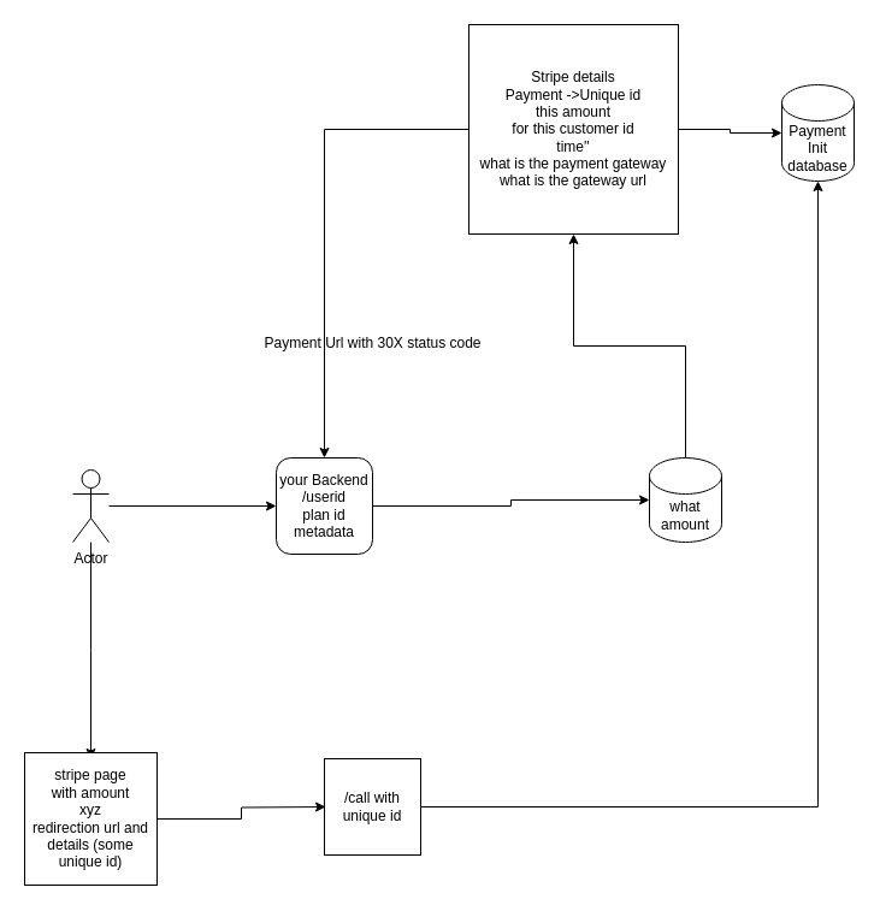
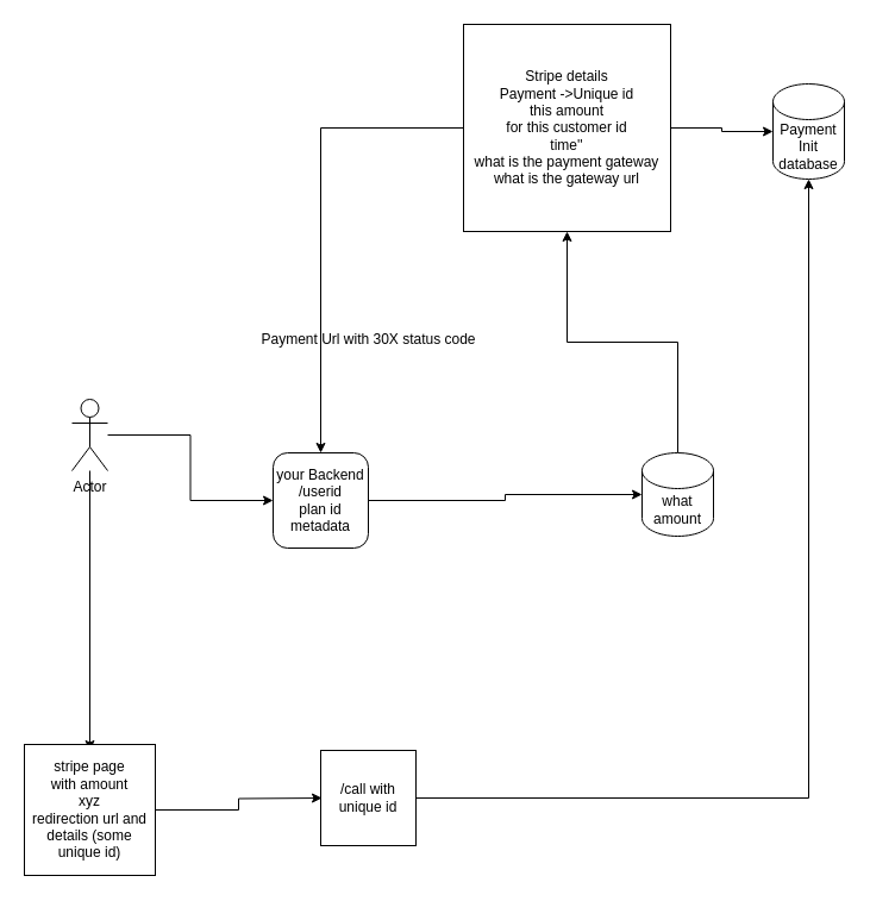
  <mxCell id="0" />
  <mxCell id="1" parent="0" />
  <mxCell id="2" style="edgeStyle=orthogonalEdgeStyle;rounded=0;orthogonalLoop=1;jettySize=auto;html=1;entryX=0;entryY=0.5;entryDx=0;entryDy=0;" parent="1" source="4" target="6" edge="1"><mxGeometry relative="1" as="geometry"><mxPoint x="190" y="420" as="targetPoint" /></mxGeometry></mxCell>
  <mxCell id="3" style="edgeStyle=orthogonalEdgeStyle;rounded=0;orthogonalLoop=1;jettySize=auto;html=1;" parent="1" source="4" edge="1"><mxGeometry relative="1" as="geometry"><mxPoint x="75" y="630" as="targetPoint" /></mxGeometry></mxCell>
- <mxCell id="4" value="Actor" style="shape=umlActor;verticalLabelPosition=bottom;verticalAlign=top;html=1;outlineConnect=0;" parent="1" vertex="1"><mxGeometry x="60" y="390" width="30" height="60" as="geometry" /></mxCell>
+ <mxCell id="4" value="Actor" style="shape=umlActor;verticalLabelPosition=bottom;verticalAlign=top;html=1;outlineConnect=0;" parent="1" vertex="1"><mxGeometry x="60" y="335" width="30" height="60" as="geometry" /></mxCell>
  <mxCell id="5" style="edgeStyle=orthogonalEdgeStyle;rounded=0;orthogonalLoop=1;jettySize=auto;html=1;entryX=0;entryY=0.5;entryDx=0;entryDy=0;entryPerimeter=0;" parent="1" source="6" target="8" edge="1"><mxGeometry relative="1" as="geometry"><mxPoint x="529" y="420" as="targetPoint" /></mxGeometry></mxCell>
  <mxCell id="6" value="your Backend&lt;div&gt;/userid&lt;/div&gt;&lt;div&gt;plan id&lt;/div&gt;&lt;div&gt;metadata&lt;/div&gt;" style="whiteSpace=wrap;html=1;aspect=fixed;rounded=1;" parent="1" vertex="1"><mxGeometry x="229" y="380" width="80" height="80" as="geometry" /></mxCell>
  <mxCell id="7" style="edgeStyle=orthogonalEdgeStyle;rounded=0;orthogonalLoop=1;jettySize=auto;html=1;" parent="1" source="8" target="11" edge="1"><mxGeometry relative="1" as="geometry"><mxPoint x="439" y="210" as="targetPoint" /></mxGeometry></mxCell>
  <mxCell id="8" value="what amount" style="shape=cylinder3;whiteSpace=wrap;html=1;boundedLbl=1;backgroundOutline=1;size=15;" parent="1" vertex="1"><mxGeometry x="539" y="380" width="60" height="70" as="geometry" /></mxCell>
  <mxCell id="9" style="edgeStyle=orthogonalEdgeStyle;rounded=0;orthogonalLoop=1;jettySize=auto;html=1;" parent="1" source="11" target="12" edge="1"><mxGeometry relative="1" as="geometry" /></mxCell>
  <mxCell id="10" style="edgeStyle=orthogonalEdgeStyle;rounded=0;orthogonalLoop=1;jettySize=auto;html=1;entryX=0.5;entryY=0;entryDx=0;entryDy=0;" parent="1" source="11" target="6" edge="1"><mxGeometry relative="1" as="geometry" /></mxCell>
  <mxCell id="11" value="Stripe details&lt;br&gt;Payment -&amp;gt;Unique id&lt;br&gt;this amount&lt;div&gt;for this customer id&lt;/div&gt;&lt;div&gt;time''&lt;/div&gt;&lt;div&gt;&lt;span style=&quot;background-color: transparent; color: light-dark(rgb(0, 0, 0), rgb(255, 255, 255));&quot;&gt;what is the payment gateway&lt;/span&gt;&lt;/div&gt;&lt;div&gt;what is the gateway url&lt;/div&gt;" style="whiteSpace=wrap;html=1;aspect=fixed;" parent="1" vertex="1"><mxGeometry x="389" y="20" width="174" height="174" as="geometry" /></mxCell>
  <mxCell id="12" value="Payment Init database" style="shape=cylinder3;whiteSpace=wrap;html=1;boundedLbl=1;backgroundOutline=1;size=15;" parent="1" vertex="1"><mxGeometry x="649" y="70" width="60" height="80" as="geometry" /></mxCell>
  <mxCell id="13" value="Payment Url with 30X status code" style="text;html=1;align=center;verticalAlign=middle;resizable=0;points=[];autosize=1;strokeColor=none;fillColor=none;" parent="1" vertex="1"><mxGeometry x="209" y="270" width="200" height="30" as="geometry" /></mxCell>
  <mxCell id="14" style="edgeStyle=orthogonalEdgeStyle;rounded=0;orthogonalLoop=1;jettySize=auto;html=1;" parent="1" source="15" edge="1"><mxGeometry relative="1" as="geometry"><mxPoint x="270" y="670" as="targetPoint" /></mxGeometry></mxCell>
  <mxCell id="15" value="stripe page&lt;div&gt;with amount&lt;/div&gt;&lt;div&gt;xyz&lt;/div&gt;&lt;div&gt;redirection url and details (some unique id)&lt;/div&gt;" style="whiteSpace=wrap;html=1;aspect=fixed;" parent="1" vertex="1"><mxGeometry x="20" y="625" width="110" height="110" as="geometry" /></mxCell>
  <mxCell id="16" style="edgeStyle=orthogonalEdgeStyle;rounded=0;orthogonalLoop=1;jettySize=auto;html=1;entryX=0.5;entryY=1;entryDx=0;entryDy=0;entryPerimeter=0;" parent="1" source="17" target="12" edge="1"><mxGeometry relative="1" as="geometry"><mxPoint x="680" y="190" as="targetPoint" /></mxGeometry></mxCell>
  <mxCell id="17" value="/call with unique id" style="whiteSpace=wrap;html=1;aspect=fixed;" parent="1" vertex="1"><mxGeometry x="269" y="630" width="80" height="80" as="geometry" /></mxCell>
